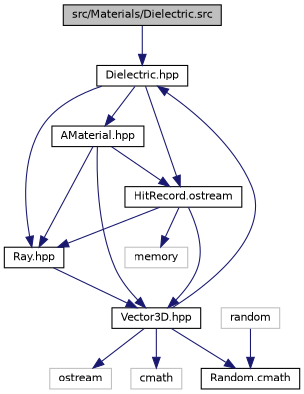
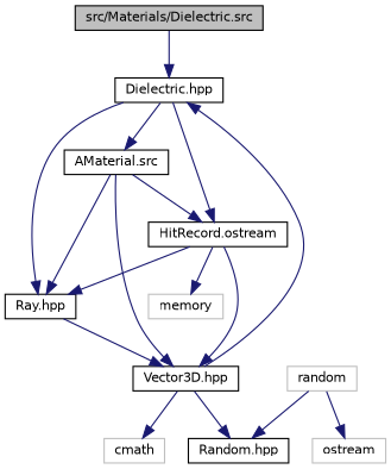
  digraph {
    node [color=black fillcolor=white fontname=Helvetica fontsize=10 shape=record style=filled]
    edge [color=midnightblue fontname=Helvetica fontsize=10 labelfontname=Helvetica labelfontsize=10 style=solid]
    n1 [fillcolor=grey75 fontcolor=black height=0.2 label="src/Materials/Dielectric.src" width=0.4]
    n2 [height=0.2 label="Dielectric.hpp" width=0.4]
-   n3 [height=0.2 label="AMaterial.hpp" width=0.4]
+   n3 [height=0.2 label="AMaterial.src" width=0.4]
    n4 [height=0.2 label="HitRecord.ostream" width=0.4]
    n5 [height=0.2 label="Ray.hpp" width=0.4]
    n6 [height=0.2 label="Vector3D.hpp" width=0.4]
    n7 [color=grey75 height=0.2 label=memory width=0.4]
    n8 [color=grey75 height=0.2 label=cmath width=0.4]
    n9 [color=grey75 height=0.2 label=ostream width=0.4]
-   n10 [height=0.2 label="Random.cmath" width=0.4]
+   n10 [height=0.2 label="Random.hpp" width=0.4]
    n11 [color=grey75 height=0.2 label=random width=0.4]
    n1 -> n2
    n2 -> n3
    n2 -> n4
    n2 -> n5
    n3 -> n4
    n3 -> n5
    n3 -> n6
    n4 -> n5
    n4 -> n6
    n4 -> n7
    n5 -> n6
    n6 -> n2
    n6 -> n8
-   n6 -> n9
+   n11 -> n9
    n6 -> n10
    n11 -> n10
  }
